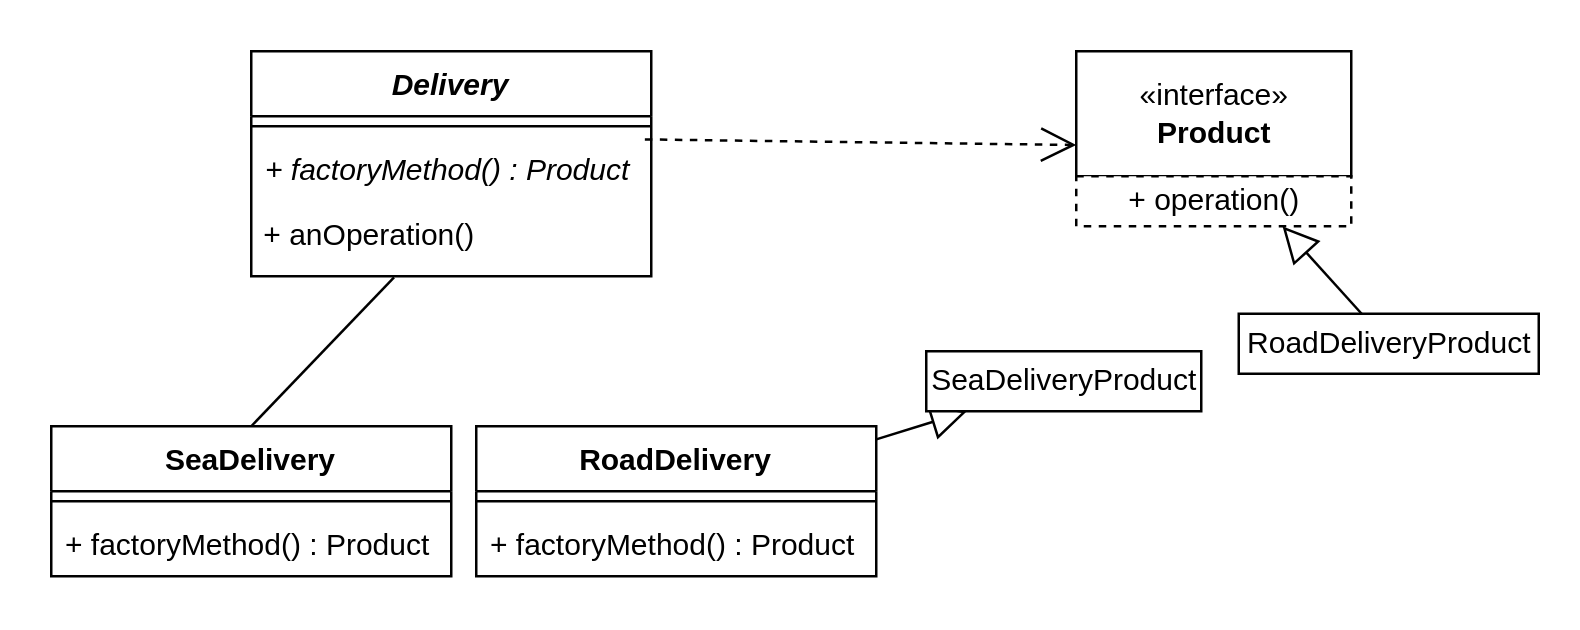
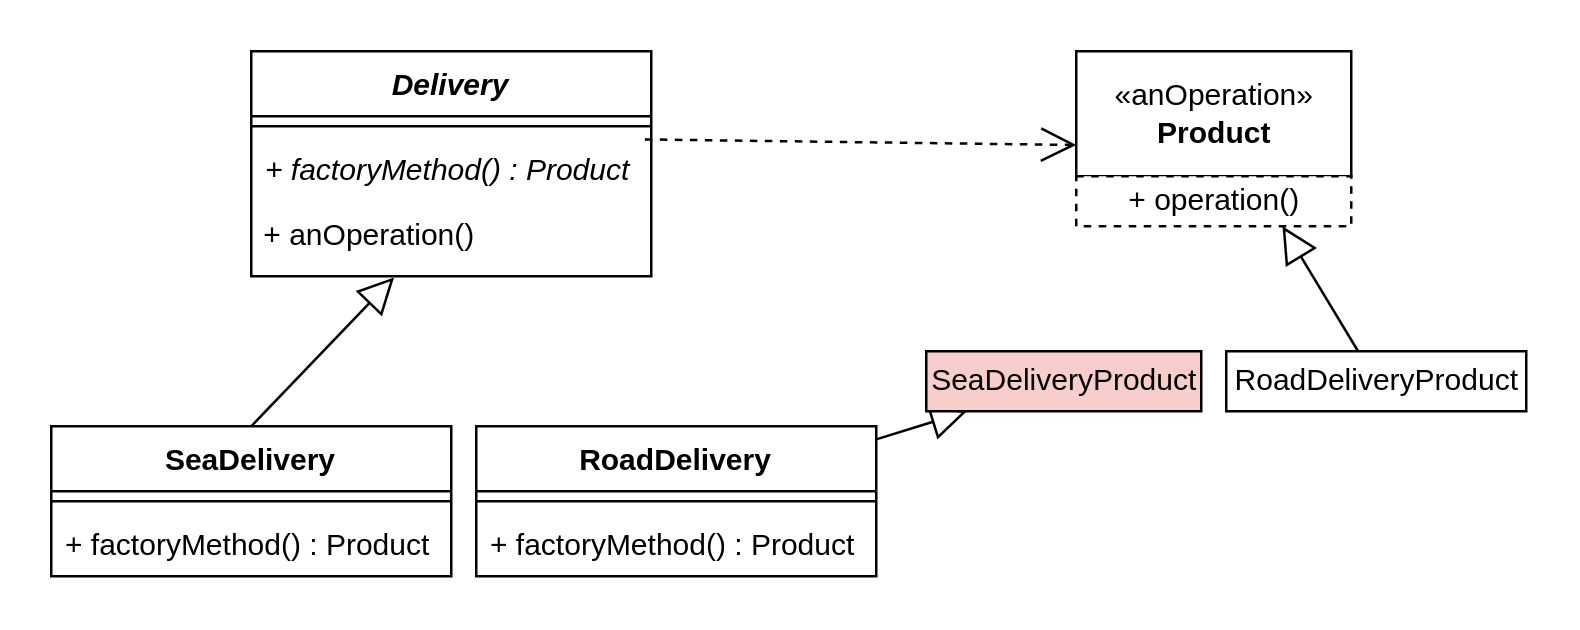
  <mxCell id="0" />
  <mxCell id="1" parent="0" />
  <mxCell id="2" value="Delivery" style="swimlane;fontStyle=3;align=center;verticalAlign=top;childLayout=stackLayout;horizontal=1;startSize=26;horizontalStack=0;resizeParent=1;resizeParentMax=0;resizeLast=0;collapsible=1;marginBottom=0;" vertex="1" parent="1"><mxGeometry x="100" y="20" width="160" height="90" as="geometry" /></mxCell>
  <mxCell id="3" value="" style="line;strokeWidth=1;fillColor=none;align=left;verticalAlign=middle;spacingTop=-1;spacingLeft=3;spacingRight=3;rotatable=0;labelPosition=right;points=[];portConstraint=eastwest;" vertex="1" parent="2"><mxGeometry y="26" width="160" height="8" as="geometry" /></mxCell>
  <mxCell id="4" value="+ factoryMethod() : Product" style="text;strokeColor=none;fillColor=none;align=left;verticalAlign=top;spacingLeft=4;spacingRight=4;overflow=hidden;rotatable=0;points=[[0,0.5],[1,0.5]];portConstraint=eastwest;fontStyle=2" vertex="1" parent="2"><mxGeometry y="34" width="160" height="26" as="geometry" /></mxCell>
  <mxCell id="5" value="&lt;font face=&quot;helvetica&quot;&gt;&amp;nbsp;+ anOperation()&lt;/font&gt;" style="text;whiteSpace=wrap;html=1;" vertex="1" parent="2"><mxGeometry y="60" width="160" height="30" as="geometry" /></mxCell>
  <mxCell id="6" value="SeaDelivery" style="swimlane;fontStyle=1;align=center;verticalAlign=top;childLayout=stackLayout;horizontal=1;startSize=26;horizontalStack=0;resizeParent=1;resizeParentMax=0;resizeLast=0;collapsible=1;marginBottom=0;" vertex="1" parent="1"><mxGeometry x="20" y="170" width="160" height="60" as="geometry" /></mxCell>
  <mxCell id="7" value="" style="line;strokeWidth=1;fillColor=none;align=left;verticalAlign=middle;spacingTop=-1;spacingLeft=3;spacingRight=3;rotatable=0;labelPosition=right;points=[];portConstraint=eastwest;" vertex="1" parent="6"><mxGeometry y="26" width="160" height="8" as="geometry" /></mxCell>
  <mxCell id="8" value="+ factoryMethod() : Product" style="text;strokeColor=none;fillColor=none;align=left;verticalAlign=top;spacingLeft=4;spacingRight=4;overflow=hidden;rotatable=0;points=[[0,0.5],[1,0.5]];portConstraint=eastwest;" vertex="1" parent="6"><mxGeometry y="34" width="160" height="26" as="geometry" /></mxCell>
  <mxCell id="9" value="RoadDelivery" style="swimlane;fontStyle=1;align=center;verticalAlign=top;childLayout=stackLayout;horizontal=1;startSize=26;horizontalStack=0;resizeParent=1;resizeParentMax=0;resizeLast=0;collapsible=1;marginBottom=0;" vertex="1" parent="1"><mxGeometry x="190" y="170" width="160" height="60" as="geometry" /></mxCell>
  <mxCell id="10" value="" style="line;strokeWidth=1;fillColor=none;align=left;verticalAlign=middle;spacingTop=-1;spacingLeft=3;spacingRight=3;rotatable=0;labelPosition=right;points=[];portConstraint=eastwest;" vertex="1" parent="9"><mxGeometry y="26" width="160" height="8" as="geometry" /></mxCell>
  <mxCell id="11" value="+ factoryMethod() : Product" style="text;strokeColor=none;fillColor=none;align=left;verticalAlign=top;spacingLeft=4;spacingRight=4;overflow=hidden;rotatable=0;points=[[0,0.5],[1,0.5]];portConstraint=eastwest;" vertex="1" parent="9"><mxGeometry y="34" width="160" height="26" as="geometry" /></mxCell>
- <mxCell id="12" value="" style="endArrow=none;endFill=0;endSize=12;html=1;exitX=0.5;exitY=0;exitDx=0;exitDy=0;entryX=0.357;entryY=1.015;entryDx=0;entryDy=0;entryPerimeter=0;" edge="1" parent="1" source="6" target="5"><mxGeometry width="160" relative="1" as="geometry"><mxPoint x="80" y="130" as="sourcePoint" /><mxPoint x="240" y="130" as="targetPoint" /></mxGeometry></mxCell>
+ <mxCell id="12" value="" style="endArrow=block;endFill=0;endSize=12;html=1;exitX=0.5;exitY=0;exitDx=0;exitDy=0;entryX=0.357;entryY=1.015;entryDx=0;entryDy=0;entryPerimeter=0;" edge="1" parent="1" source="6" target="5"><mxGeometry width="160" relative="1" as="geometry"><mxPoint x="80" y="130" as="sourcePoint" /><mxPoint x="240" y="130" as="targetPoint" /></mxGeometry></mxCell>
  <mxCell id="13" value="" style="endArrow=block;endFill=0;endSize=12;html=1;" edge="1" parent="1" source="9" target="16"><mxGeometry width="160" relative="1" as="geometry"><mxPoint x="110" y="180" as="sourcePoint" /><mxPoint x="167.12" y="120.45" as="targetPoint" /></mxGeometry></mxCell>
- <mxCell id="14" value="«interface»&lt;br&gt;&lt;b&gt;Product&lt;/b&gt;" style="html=1;" vertex="1" parent="1"><mxGeometry x="430" y="20" width="110" height="50" as="geometry" /></mxCell>
+ <mxCell id="14" value="«anOperation»&lt;br&gt;&lt;b&gt;Product&lt;/b&gt;" style="html=1;" vertex="1" parent="1"><mxGeometry x="430" y="20" width="110" height="50" as="geometry" /></mxCell>
  <mxCell id="15" value="+ operation()" style="html=1;dashed=1;" vertex="1" parent="1"><mxGeometry x="430" y="70" width="110" height="20" as="geometry" /></mxCell>
- <mxCell id="16" value="SeaDeliveryProduct" style="html=1;" vertex="1" parent="1"><mxGeometry x="370" y="140" width="110" height="24" as="geometry" /></mxCell>
- <mxCell id="17" value="RoadDeliveryProduct" style="html=1;" vertex="1" parent="1"><mxGeometry x="495" y="125" width="120" height="24" as="geometry" /></mxCell>
+ <mxCell id="16" value="SeaDeliveryProduct" style="html=1;fillColor=#f8cecc;" vertex="1" parent="1"><mxGeometry x="370" y="140" width="110" height="24" as="geometry" /></mxCell>
+ <mxCell id="17" value="RoadDeliveryProduct" style="html=1;" vertex="1" parent="1"><mxGeometry x="490" y="140" width="120" height="24" as="geometry" /></mxCell>
  <mxCell id="18" value="" style="endArrow=block;dashed=0;endFill=0;endSize=12;html=1;entryX=0.75;entryY=1;entryDx=0;entryDy=0;" edge="1" parent="1" source="17" target="15"><mxGeometry width="160" relative="1" as="geometry"><mxPoint x="439.95" y="150" as="sourcePoint" /><mxPoint x="483.23" y="100.58" as="targetPoint" /></mxGeometry></mxCell>
  <mxCell id="19" value="" style="endArrow=open;endFill=1;endSize=12;html=1;entryX=0;entryY=0.75;entryDx=0;entryDy=0;exitX=0.984;exitY=0.049;exitDx=0;exitDy=0;exitPerimeter=0;dashed=1;" edge="1" parent="1" source="4" target="14"><mxGeometry width="160" relative="1" as="geometry"><mxPoint x="260" y="60" as="sourcePoint" /><mxPoint x="420" y="60" as="targetPoint" /></mxGeometry></mxCell>
